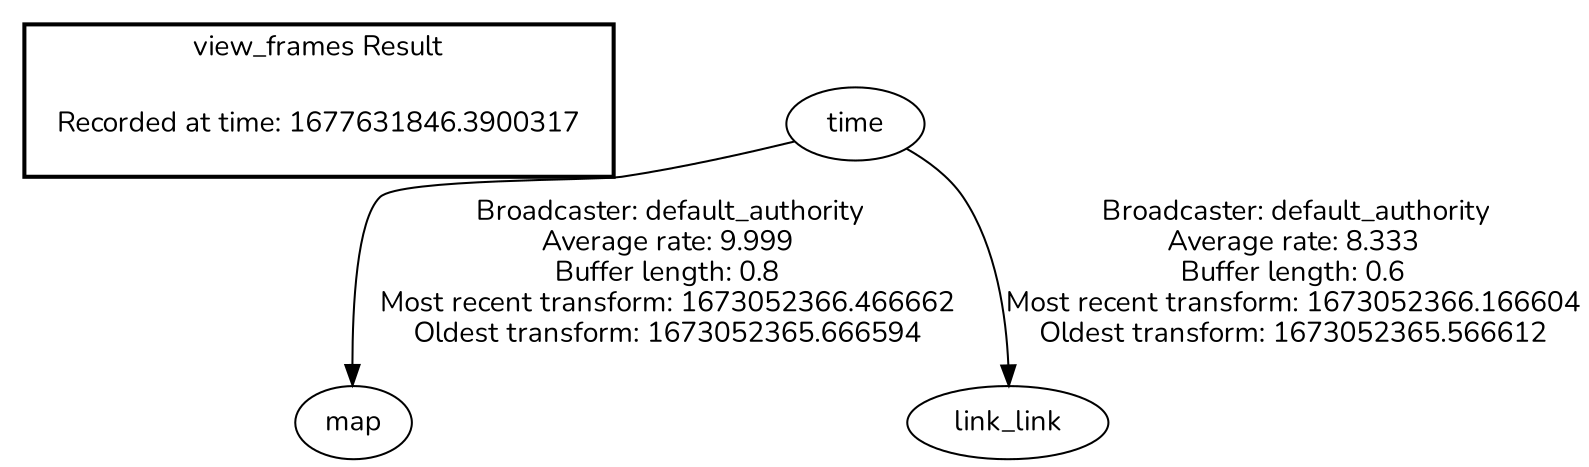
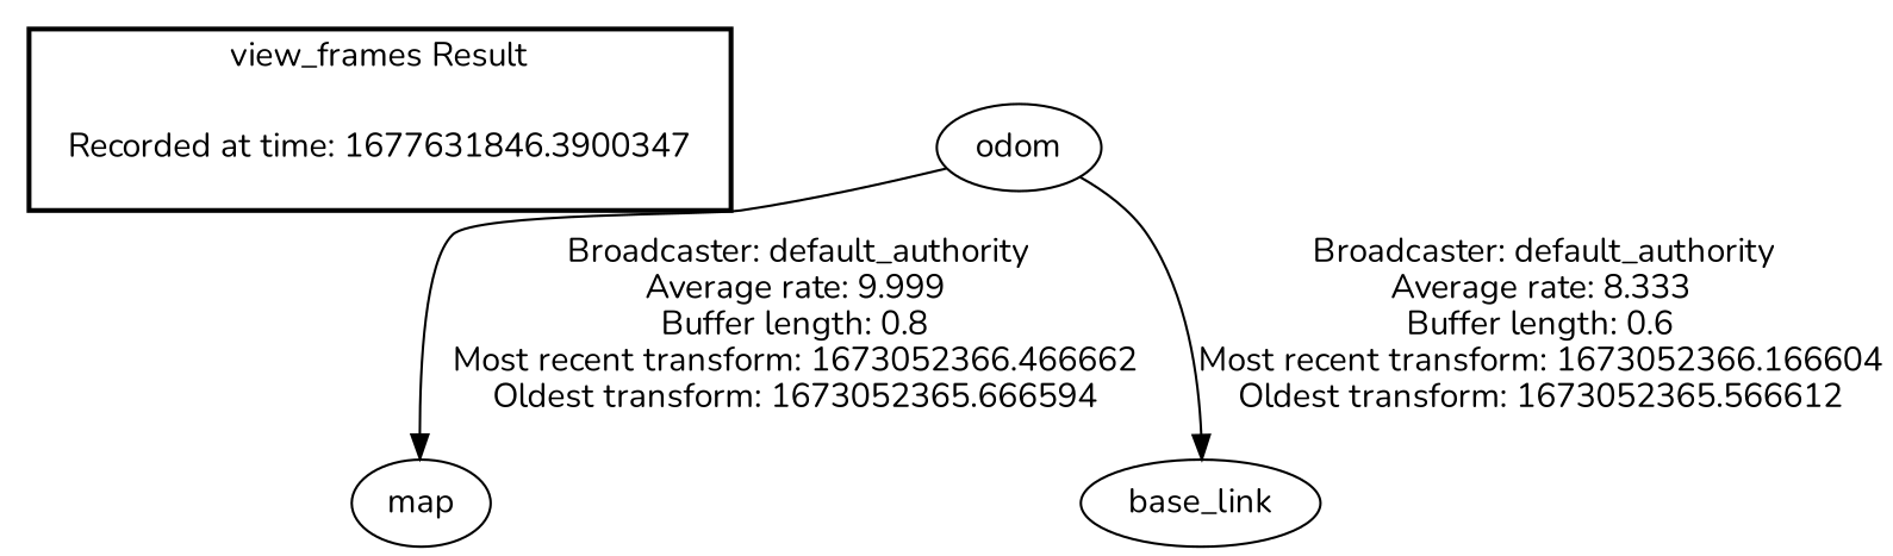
  digraph {
    fontname=Nunito
    node [fontname=Nunito]
    edge [fontname=Nunito]
-   "Recorded at time: 1677631846.3900347" [shape=plaintext label="Recorded at time: 1677631846.3900317"]
+   "Recorded at time: 1677631846.3900347" [shape=plaintext]
    map
-   odom [label=time]
-   base_link [label=link_link]
+   odom
+   base_link
    subgraph cluster_1 {
      color=black
      label="view_frames Result"
      style=bold
      "Recorded at time: 1677631846.3900347"
    }
    "Recorded at time: 1677631846.3900347" -> map [style=invis]
    odom -> map [label=" Broadcaster: default_authority\nAverage rate: 9.999\nBuffer length: 0.8\nMost recent transform: 1673052366.466662\nOldest transform: 1673052365.666594\n"]
    odom -> base_link [label=" Broadcaster: default_authority\nAverage rate: 8.333\nBuffer length: 0.6\nMost recent transform: 1673052366.166604\nOldest transform: 1673052365.566612\n"]
  }
